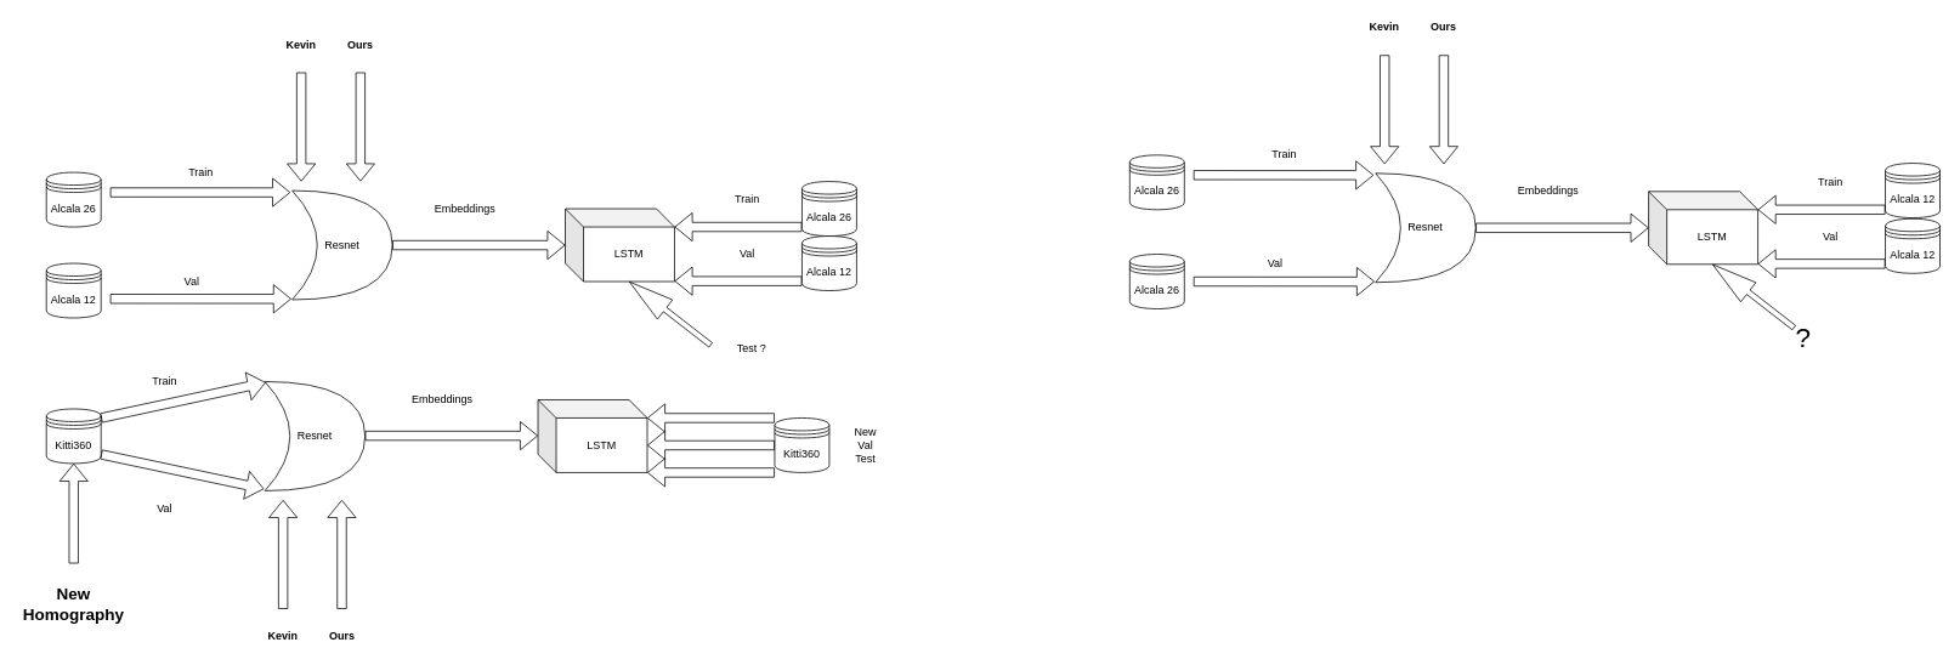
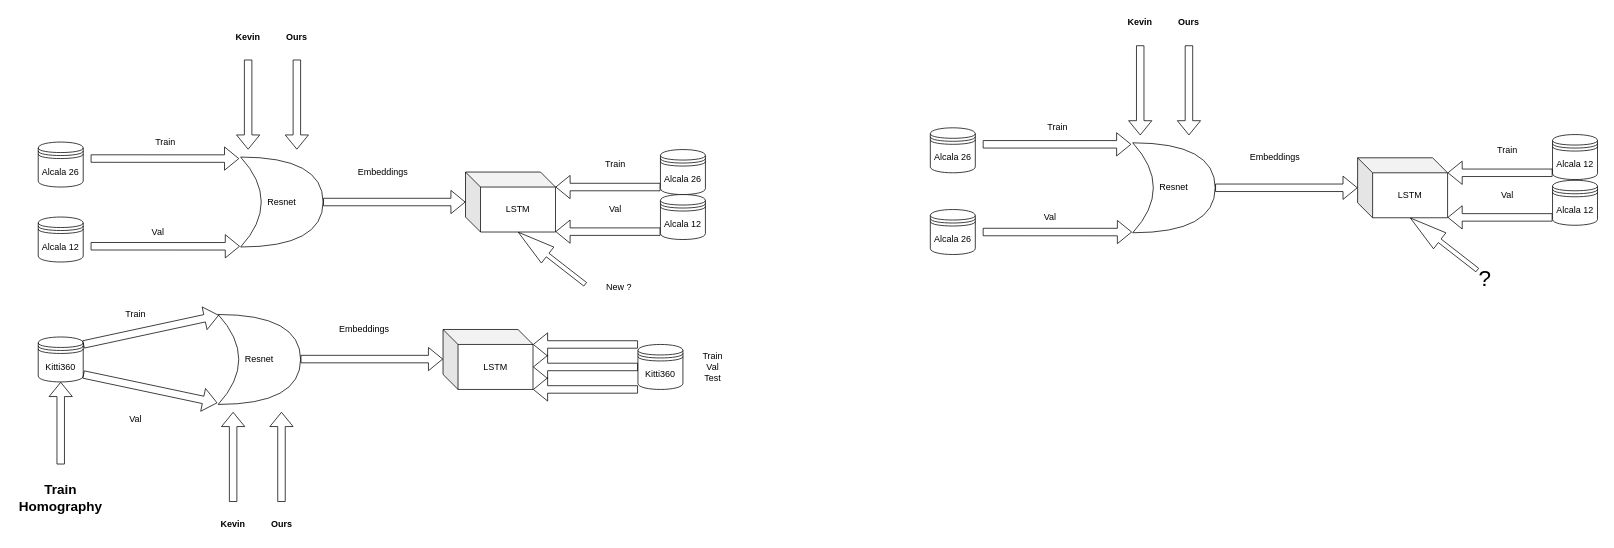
  <mxCell id="0" />
  <mxCell id="1" parent="0" />
  <mxCell id="2" value="LSTM" style="shape=cube;whiteSpace=wrap;html=1;boundedLbl=1;backgroundOutline=1;darkOpacity=0.05;darkOpacity2=0.1;" parent="1" vertex="1"><mxGeometry x="620" y="229" width="120" height="80" as="geometry" /></mxCell>
  <mxCell id="3" value="Alcala 26" style="shape=datastore;whiteSpace=wrap;html=1;" parent="1" vertex="1"><mxGeometry x="50" y="189" width="60" height="60" as="geometry" /></mxCell>
  <mxCell id="4" value="Alcala 12" style="shape=datastore;whiteSpace=wrap;html=1;" parent="1" vertex="1"><mxGeometry x="50" y="289" width="60" height="60" as="geometry" /></mxCell>
  <mxCell id="5" value="Kitti360" style="shape=datastore;whiteSpace=wrap;html=1;" parent="1" vertex="1"><mxGeometry x="50" y="449" width="60" height="60" as="geometry" /></mxCell>
  <mxCell id="6" value="Resnet" style="shape=xor;whiteSpace=wrap;html=1;" parent="1" vertex="1"><mxGeometry x="320" y="209" width="110" height="120" as="geometry" /></mxCell>
  <mxCell id="7" value="" style="shape=flexArrow;endArrow=classic;html=1;entryX=-0.018;entryY=0.017;entryDx=0;entryDy=0;entryPerimeter=0;" parent="1" target="6" edge="1"><mxGeometry width="50" height="50" relative="1" as="geometry"><mxPoint x="120" y="211" as="sourcePoint" /><mxPoint x="300" y="218.5" as="targetPoint" /></mxGeometry></mxCell>
  <mxCell id="8" value="Train" style="text;html=1;strokeColor=none;fillColor=none;align=center;verticalAlign=middle;whiteSpace=wrap;rounded=0;" parent="1" vertex="1"><mxGeometry x="200" y="179" width="40" height="20" as="geometry" /></mxCell>
  <mxCell id="9" value="" style="shape=flexArrow;endArrow=classic;html=1;entryX=-0.009;entryY=0.992;entryDx=0;entryDy=0;entryPerimeter=0;" parent="1" target="6" edge="1"><mxGeometry width="50" height="50" relative="1" as="geometry"><mxPoint x="120" y="328" as="sourcePoint" /><mxPoint x="300" y="309" as="targetPoint" /></mxGeometry></mxCell>
  <mxCell id="10" value="Val" style="text;html=1;strokeColor=none;fillColor=none;align=center;verticalAlign=middle;whiteSpace=wrap;rounded=0;" parent="1" vertex="1"><mxGeometry x="190" y="299" width="40" height="20" as="geometry" /></mxCell>
  <mxCell id="11" value="" style="shape=flexArrow;endArrow=classic;html=1;exitX=1;exitY=0.5;exitDx=0;exitDy=0;exitPerimeter=0;" parent="1" source="6" target="2" edge="1"><mxGeometry width="50" height="50" relative="1" as="geometry"><mxPoint x="500" y="289" as="sourcePoint" /><mxPoint x="550" y="239" as="targetPoint" /></mxGeometry></mxCell>
  <mxCell id="12" value="Embeddings" style="text;html=1;strokeColor=none;fillColor=none;align=center;verticalAlign=middle;whiteSpace=wrap;rounded=0;" parent="1" vertex="1"><mxGeometry x="465" y="219" width="90" height="20" as="geometry" /></mxCell>
  <mxCell id="13" value="Resnet" style="shape=xor;whiteSpace=wrap;html=1;" parent="1" vertex="1"><mxGeometry x="290" y="419" width="110" height="120" as="geometry" /></mxCell>
  <mxCell id="14" value="" style="shape=flexArrow;endArrow=classic;html=1;entryX=0.009;entryY=0.008;entryDx=0;entryDy=0;entryPerimeter=0;" parent="1" target="13" edge="1"><mxGeometry width="50" height="50" relative="1" as="geometry"><mxPoint x="110" y="459" as="sourcePoint" /><mxPoint x="250" y="459" as="targetPoint" /></mxGeometry></mxCell>
  <mxCell id="15" value="" style="shape=flexArrow;endArrow=classic;html=1;entryX=-0.009;entryY=0.983;entryDx=0;entryDy=0;entryPerimeter=0;" parent="1" target="13" edge="1"><mxGeometry width="50" height="50" relative="1" as="geometry"><mxPoint x="110" y="499" as="sourcePoint" /><mxPoint x="250" y="499" as="targetPoint" /></mxGeometry></mxCell>
  <mxCell id="16" value="Train" style="text;html=1;strokeColor=none;fillColor=none;align=center;verticalAlign=middle;whiteSpace=wrap;rounded=0;" parent="1" vertex="1"><mxGeometry x="160" y="409" width="40" height="20" as="geometry" /></mxCell>
  <mxCell id="17" value="Val" style="text;html=1;strokeColor=none;fillColor=none;align=center;verticalAlign=middle;whiteSpace=wrap;rounded=0;" parent="1" vertex="1"><mxGeometry x="160" y="549" width="40" height="20" as="geometry" /></mxCell>
  <mxCell id="18" value="" style="shape=flexArrow;endArrow=classic;html=1;exitX=1;exitY=0.5;exitDx=0;exitDy=0;exitPerimeter=0;" parent="1" edge="1"><mxGeometry width="50" height="50" relative="1" as="geometry"><mxPoint x="400" y="478.5" as="sourcePoint" /><mxPoint x="590" y="478.5" as="targetPoint" /></mxGeometry></mxCell>
  <mxCell id="19" value="LSTM" style="shape=cube;whiteSpace=wrap;html=1;boundedLbl=1;backgroundOutline=1;darkOpacity=0.05;darkOpacity2=0.1;" parent="1" vertex="1"><mxGeometry x="590" y="439" width="120" height="80" as="geometry" /></mxCell>
  <mxCell id="20" value="Embeddings" style="text;html=1;strokeColor=none;fillColor=none;align=center;verticalAlign=middle;whiteSpace=wrap;rounded=0;" parent="1" vertex="1"><mxGeometry x="440" y="429" width="90" height="20" as="geometry" /></mxCell>
  <mxCell id="21" value="" style="shape=flexArrow;endArrow=classic;html=1;" parent="1" edge="1"><mxGeometry width="50" height="50" relative="1" as="geometry"><mxPoint x="880" y="249" as="sourcePoint" /><mxPoint x="740" y="249" as="targetPoint" /></mxGeometry></mxCell>
  <mxCell id="22" value="" style="shape=flexArrow;endArrow=classic;html=1;" parent="1" edge="1"><mxGeometry width="50" height="50" relative="1" as="geometry"><mxPoint x="880" y="308.5" as="sourcePoint" /><mxPoint x="740" y="308.5" as="targetPoint" /></mxGeometry></mxCell>
  <mxCell id="23" value="" style="shape=flexArrow;endArrow=classic;html=1;entryX=0;entryY=0;entryDx=70;entryDy=80;entryPerimeter=0;width=6;endSize=16.18;" parent="1" target="2" edge="1"><mxGeometry width="50" height="50" relative="1" as="geometry"><mxPoint x="780" y="379" as="sourcePoint" /><mxPoint x="740" y="448" as="targetPoint" /></mxGeometry></mxCell>
  <mxCell id="24" value="Alcala 26" style="shape=datastore;whiteSpace=wrap;html=1;" parent="1" vertex="1"><mxGeometry x="880" y="199" width="60" height="60" as="geometry" /></mxCell>
  <mxCell id="25" value="Alcala 12" style="shape=datastore;whiteSpace=wrap;html=1;" parent="1" vertex="1"><mxGeometry x="880" y="259" width="60" height="60" as="geometry" /></mxCell>
  <mxCell id="26" value="Train" style="text;html=1;strokeColor=none;fillColor=none;align=center;verticalAlign=middle;whiteSpace=wrap;rounded=0;" parent="1" vertex="1"><mxGeometry x="800" y="209" width="40" height="20" as="geometry" /></mxCell>
  <mxCell id="27" value="Val" style="text;html=1;strokeColor=none;fillColor=none;align=center;verticalAlign=middle;whiteSpace=wrap;rounded=0;" parent="1" vertex="1"><mxGeometry x="800" y="269" width="40" height="20" as="geometry" /></mxCell>
- <mxCell id="28" value="Test ?" style="text;html=1;strokeColor=none;fillColor=none;align=center;verticalAlign=middle;whiteSpace=wrap;rounded=0;" parent="1" vertex="1"><mxGeometry x="780" y="360" width="90" height="46" as="geometry" /></mxCell>
+ <mxCell id="28" value="New ?" style="text;html=1;strokeColor=none;fillColor=none;align=center;verticalAlign=middle;whiteSpace=wrap;rounded=0;" parent="1" vertex="1"><mxGeometry x="780" y="360" width="90" height="46" as="geometry" /></mxCell>
  <mxCell id="29" value="Kitti360" style="shape=datastore;whiteSpace=wrap;html=1;" parent="1" vertex="1"><mxGeometry x="850" y="459" width="60" height="60" as="geometry" /></mxCell>
  <mxCell id="30" value="" style="shape=flexArrow;endArrow=classic;html=1;" parent="1" edge="1"><mxGeometry width="50" height="50" relative="1" as="geometry"><mxPoint x="850" y="459" as="sourcePoint" /><mxPoint x="710" y="459" as="targetPoint" /></mxGeometry></mxCell>
  <mxCell id="31" value="" style="shape=flexArrow;endArrow=classic;html=1;" parent="1" edge="1"><mxGeometry width="50" height="50" relative="1" as="geometry"><mxPoint x="850" y="489" as="sourcePoint" /><mxPoint x="710" y="489" as="targetPoint" /></mxGeometry></mxCell>
  <mxCell id="32" value="" style="shape=flexArrow;endArrow=classic;html=1;" parent="1" edge="1"><mxGeometry width="50" height="50" relative="1" as="geometry"><mxPoint x="850" y="519" as="sourcePoint" /><mxPoint x="710" y="519" as="targetPoint" /></mxGeometry></mxCell>
- <mxCell id="33" value="New&lt;br&gt;Val&lt;br&gt;Test" style="text;html=1;strokeColor=none;fillColor=none;align=center;verticalAlign=middle;whiteSpace=wrap;rounded=0;" parent="1" vertex="1"><mxGeometry x="890" y="439" width="120" height="100" as="geometry" /></mxCell>
+ <mxCell id="33" value="Train&lt;br&gt;Val&lt;br&gt;Test" style="text;html=1;strokeColor=none;fillColor=none;align=center;verticalAlign=middle;whiteSpace=wrap;rounded=0;" parent="1" vertex="1"><mxGeometry x="890" y="439" width="120" height="100" as="geometry" /></mxCell>
  <mxCell id="34" value="" style="shape=flexArrow;endArrow=classic;html=1;entryX=0.5;entryY=1;entryDx=0;entryDy=0;" parent="1" target="5" edge="1"><mxGeometry width="50" height="50" relative="1" as="geometry"><mxPoint x="80" y="619" as="sourcePoint" /><mxPoint x="100" y="569" as="targetPoint" /></mxGeometry></mxCell>
- <mxCell id="35" value="&lt;font style=&quot;font-size: 18px&quot;&gt;&lt;b&gt;New Homography&lt;/b&gt;&lt;/font&gt;" style="text;html=1;strokeColor=none;fillColor=none;align=center;verticalAlign=middle;whiteSpace=wrap;rounded=0;" parent="1" vertex="1"><mxGeometry x="20" y="619" width="120" height="90" as="geometry" /></mxCell>
+ <mxCell id="35" value="&lt;font style=&quot;font-size: 18px&quot;&gt;&lt;b&gt;Train Homography&lt;/b&gt;&lt;/font&gt;" style="text;html=1;strokeColor=none;fillColor=none;align=center;verticalAlign=middle;whiteSpace=wrap;rounded=0;" parent="1" vertex="1"><mxGeometry x="20" y="619" width="120" height="90" as="geometry" /></mxCell>
  <mxCell id="36" value="" style="shape=flexArrow;endArrow=classic;html=1;" parent="1" edge="1"><mxGeometry width="50" height="50" relative="1" as="geometry"><mxPoint x="310" y="669" as="sourcePoint" /><mxPoint x="310" y="549" as="targetPoint" /></mxGeometry></mxCell>
  <mxCell id="37" value="&lt;b&gt;Kevin&lt;/b&gt;" style="text;html=1;strokeColor=none;fillColor=none;align=center;verticalAlign=middle;whiteSpace=wrap;rounded=0;" parent="1" vertex="1"><mxGeometry x="290" y="689" width="40" height="20" as="geometry" /></mxCell>
  <mxCell id="38" value="" style="shape=flexArrow;endArrow=classic;html=1;" parent="1" edge="1"><mxGeometry width="50" height="50" relative="1" as="geometry"><mxPoint x="374.5" y="669" as="sourcePoint" /><mxPoint x="374.5" y="549" as="targetPoint" /></mxGeometry></mxCell>
  <mxCell id="39" value="&lt;b&gt;Ours&lt;/b&gt;" style="text;html=1;strokeColor=none;fillColor=none;align=center;verticalAlign=middle;whiteSpace=wrap;rounded=0;" parent="1" vertex="1"><mxGeometry x="355" y="689" width="40" height="20" as="geometry" /></mxCell>
  <mxCell id="40" value="" style="shape=flexArrow;endArrow=classic;html=1;" parent="1" edge="1"><mxGeometry width="50" height="50" relative="1" as="geometry"><mxPoint x="330" y="79" as="sourcePoint" /><mxPoint x="330" y="199" as="targetPoint" /></mxGeometry></mxCell>
  <mxCell id="41" value="" style="shape=flexArrow;endArrow=classic;html=1;" parent="1" edge="1"><mxGeometry width="50" height="50" relative="1" as="geometry"><mxPoint x="395" y="79" as="sourcePoint" /><mxPoint x="395" y="199" as="targetPoint" /></mxGeometry></mxCell>
  <mxCell id="42" value="&lt;b&gt;Kevin&lt;/b&gt;" style="text;html=1;strokeColor=none;fillColor=none;align=center;verticalAlign=middle;whiteSpace=wrap;rounded=0;" parent="1" vertex="1"><mxGeometry x="310" y="39" width="40" height="20" as="geometry" /></mxCell>
  <mxCell id="43" value="&lt;b&gt;Ours&lt;/b&gt;" style="text;html=1;strokeColor=none;fillColor=none;align=center;verticalAlign=middle;whiteSpace=wrap;rounded=0;" parent="1" vertex="1"><mxGeometry x="375" y="39" width="40" height="20" as="geometry" /></mxCell>
  <mxCell id="44" value="LSTM" style="shape=cube;whiteSpace=wrap;html=1;boundedLbl=1;backgroundOutline=1;darkOpacity=0.05;darkOpacity2=0.1;" vertex="1" parent="1"><mxGeometry x="1810" y="210" width="120" height="80" as="geometry" /></mxCell>
  <mxCell id="45" value="Alcala 26" style="shape=datastore;whiteSpace=wrap;html=1;" vertex="1" parent="1"><mxGeometry x="1240" y="170" width="60" height="60" as="geometry" /></mxCell>
  <mxCell id="46" value="Alcala 12" style="shape=datastore;whiteSpace=wrap;html=1;" vertex="1" parent="1"><mxGeometry x="2070" y="179" width="60" height="60" as="geometry" /></mxCell>
  <mxCell id="47" value="Resnet" style="shape=xor;whiteSpace=wrap;html=1;" vertex="1" parent="1"><mxGeometry x="1510" y="190" width="110" height="120" as="geometry" /></mxCell>
  <mxCell id="48" value="" style="shape=flexArrow;endArrow=classic;html=1;entryX=-0.018;entryY=0.017;entryDx=0;entryDy=0;entryPerimeter=0;" edge="1" parent="1" target="47"><mxGeometry width="50" height="50" relative="1" as="geometry"><mxPoint x="1310" y="192" as="sourcePoint" /><mxPoint x="1490" y="199.5" as="targetPoint" /></mxGeometry></mxCell>
  <mxCell id="49" value="Train" style="text;html=1;strokeColor=none;fillColor=none;align=center;verticalAlign=middle;whiteSpace=wrap;rounded=0;" vertex="1" parent="1"><mxGeometry x="1390" y="160" width="40" height="20" as="geometry" /></mxCell>
  <mxCell id="50" value="" style="shape=flexArrow;endArrow=classic;html=1;entryX=-0.009;entryY=0.992;entryDx=0;entryDy=0;entryPerimeter=0;" edge="1" parent="1" target="47"><mxGeometry width="50" height="50" relative="1" as="geometry"><mxPoint x="1310" y="309" as="sourcePoint" /><mxPoint x="1490" y="290" as="targetPoint" /></mxGeometry></mxCell>
  <mxCell id="51" value="Val" style="text;html=1;strokeColor=none;fillColor=none;align=center;verticalAlign=middle;whiteSpace=wrap;rounded=0;" vertex="1" parent="1"><mxGeometry x="1380" y="280" width="40" height="20" as="geometry" /></mxCell>
  <mxCell id="52" value="" style="shape=flexArrow;endArrow=classic;html=1;exitX=1;exitY=0.5;exitDx=0;exitDy=0;exitPerimeter=0;" edge="1" parent="1" source="47" target="44"><mxGeometry width="50" height="50" relative="1" as="geometry"><mxPoint x="1690" y="270" as="sourcePoint" /><mxPoint x="1740" y="220" as="targetPoint" /></mxGeometry></mxCell>
  <mxCell id="53" value="Embeddings" style="text;html=1;strokeColor=none;fillColor=none;align=center;verticalAlign=middle;whiteSpace=wrap;rounded=0;" vertex="1" parent="1"><mxGeometry x="1655" y="200" width="90" height="20" as="geometry" /></mxCell>
  <mxCell id="54" value="" style="shape=flexArrow;endArrow=classic;html=1;" edge="1" parent="1"><mxGeometry width="50" height="50" relative="1" as="geometry"><mxPoint x="2070" y="230" as="sourcePoint" /><mxPoint x="1930" y="230" as="targetPoint" /></mxGeometry></mxCell>
  <mxCell id="55" value="" style="shape=flexArrow;endArrow=classic;html=1;" edge="1" parent="1"><mxGeometry width="50" height="50" relative="1" as="geometry"><mxPoint x="2070" y="289.5" as="sourcePoint" /><mxPoint x="1930" y="289.5" as="targetPoint" /></mxGeometry></mxCell>
  <mxCell id="56" value="" style="shape=flexArrow;endArrow=classic;html=1;entryX=0;entryY=0;entryDx=70;entryDy=80;entryPerimeter=0;width=6;endSize=16.18;" edge="1" parent="1" target="44"><mxGeometry width="50" height="50" relative="1" as="geometry"><mxPoint x="1970" y="360" as="sourcePoint" /><mxPoint x="1930" y="429" as="targetPoint" /></mxGeometry></mxCell>
  <mxCell id="57" value="Alcala 12" style="shape=datastore;whiteSpace=wrap;html=1;" vertex="1" parent="1"><mxGeometry x="2070" y="240" width="60" height="60" as="geometry" /></mxCell>
  <mxCell id="58" value="Train" style="text;html=1;strokeColor=none;fillColor=none;align=center;verticalAlign=middle;whiteSpace=wrap;rounded=0;" vertex="1" parent="1"><mxGeometry x="1990" y="190" width="40" height="20" as="geometry" /></mxCell>
  <mxCell id="59" value="Val" style="text;html=1;strokeColor=none;fillColor=none;align=center;verticalAlign=middle;whiteSpace=wrap;rounded=0;" vertex="1" parent="1"><mxGeometry x="1990" y="250" width="40" height="20" as="geometry" /></mxCell>
  <mxCell id="60" value="" style="shape=flexArrow;endArrow=classic;html=1;" edge="1" parent="1"><mxGeometry width="50" height="50" relative="1" as="geometry"><mxPoint x="1520" y="60" as="sourcePoint" /><mxPoint x="1520" y="180" as="targetPoint" /></mxGeometry></mxCell>
  <mxCell id="61" value="" style="shape=flexArrow;endArrow=classic;html=1;" edge="1" parent="1"><mxGeometry width="50" height="50" relative="1" as="geometry"><mxPoint x="1585" y="60" as="sourcePoint" /><mxPoint x="1585" y="180" as="targetPoint" /></mxGeometry></mxCell>
  <mxCell id="62" value="&lt;b&gt;Kevin&lt;/b&gt;" style="text;html=1;strokeColor=none;fillColor=none;align=center;verticalAlign=middle;whiteSpace=wrap;rounded=0;" vertex="1" parent="1"><mxGeometry x="1500" y="20" width="40" height="20" as="geometry" /></mxCell>
  <mxCell id="63" value="&lt;b&gt;Ours&lt;/b&gt;" style="text;html=1;strokeColor=none;fillColor=none;align=center;verticalAlign=middle;whiteSpace=wrap;rounded=0;" vertex="1" parent="1"><mxGeometry x="1565" y="20" width="40" height="20" as="geometry" /></mxCell>
  <mxCell id="64" value="Alcala 26" style="shape=datastore;whiteSpace=wrap;html=1;" vertex="1" parent="1"><mxGeometry x="1240" y="279" width="60" height="60" as="geometry" /></mxCell>
  <mxCell id="65" value="&lt;font style=&quot;font-size: 30px&quot;&gt;?&lt;/font&gt;" style="text;html=1;strokeColor=none;fillColor=none;align=center;verticalAlign=middle;whiteSpace=wrap;rounded=0;strokeWidth=8;" vertex="1" parent="1"><mxGeometry x="1960" y="360" width="40" height="20" as="geometry" /></mxCell>
